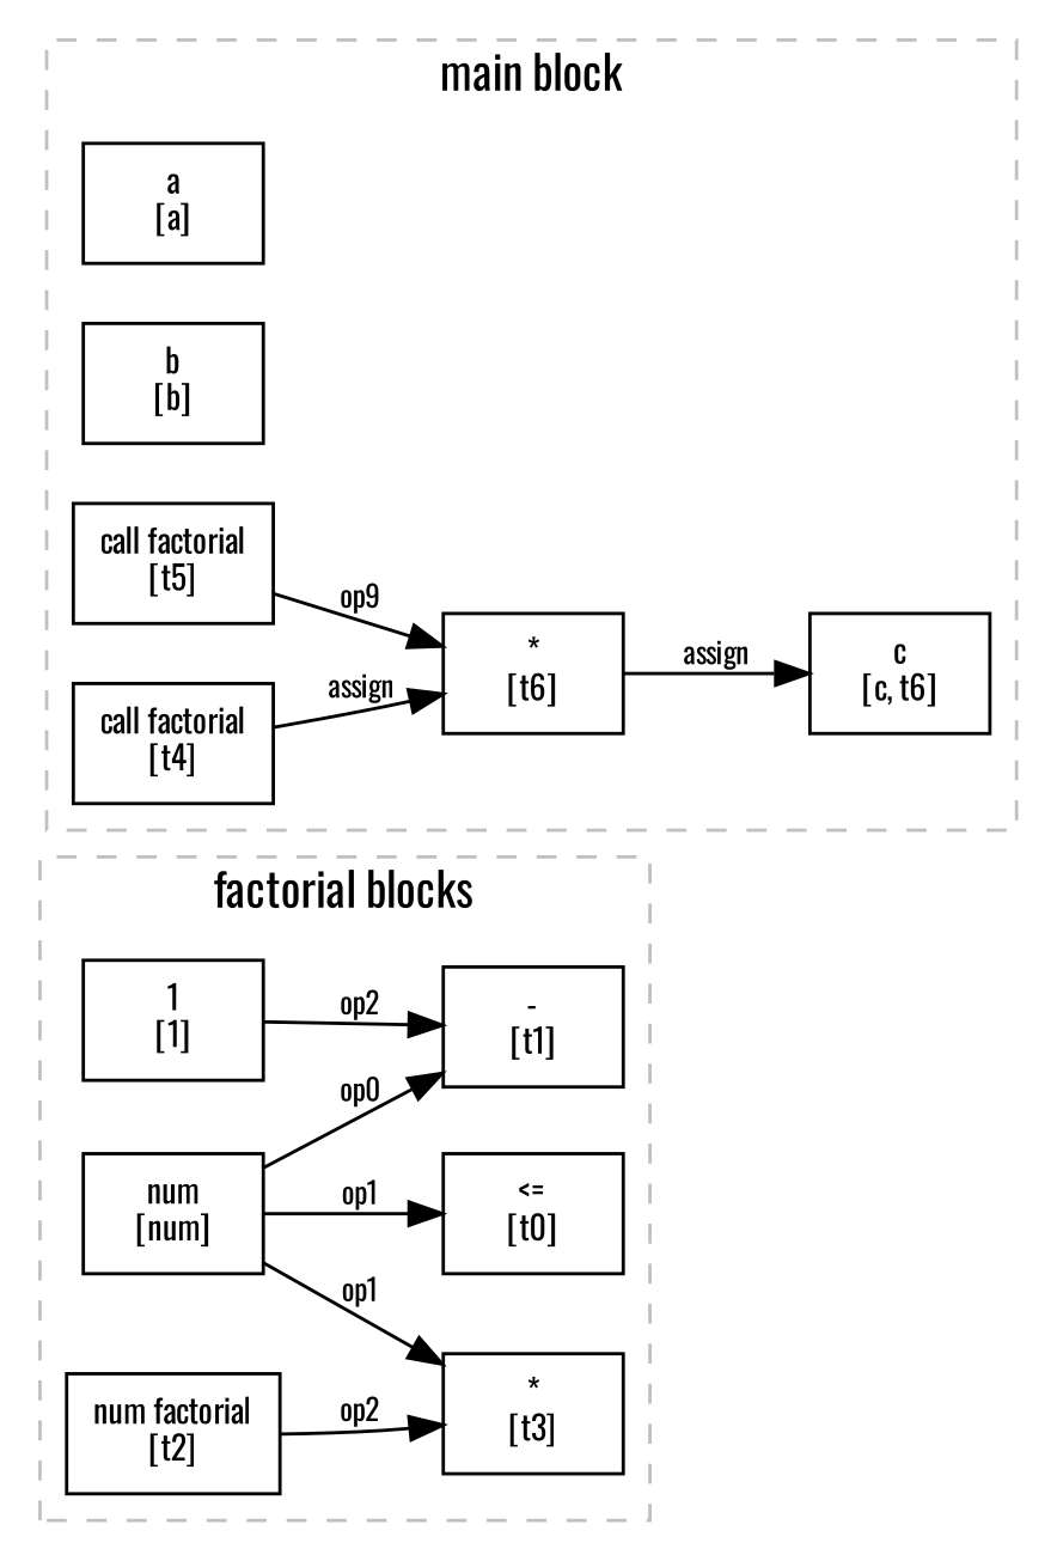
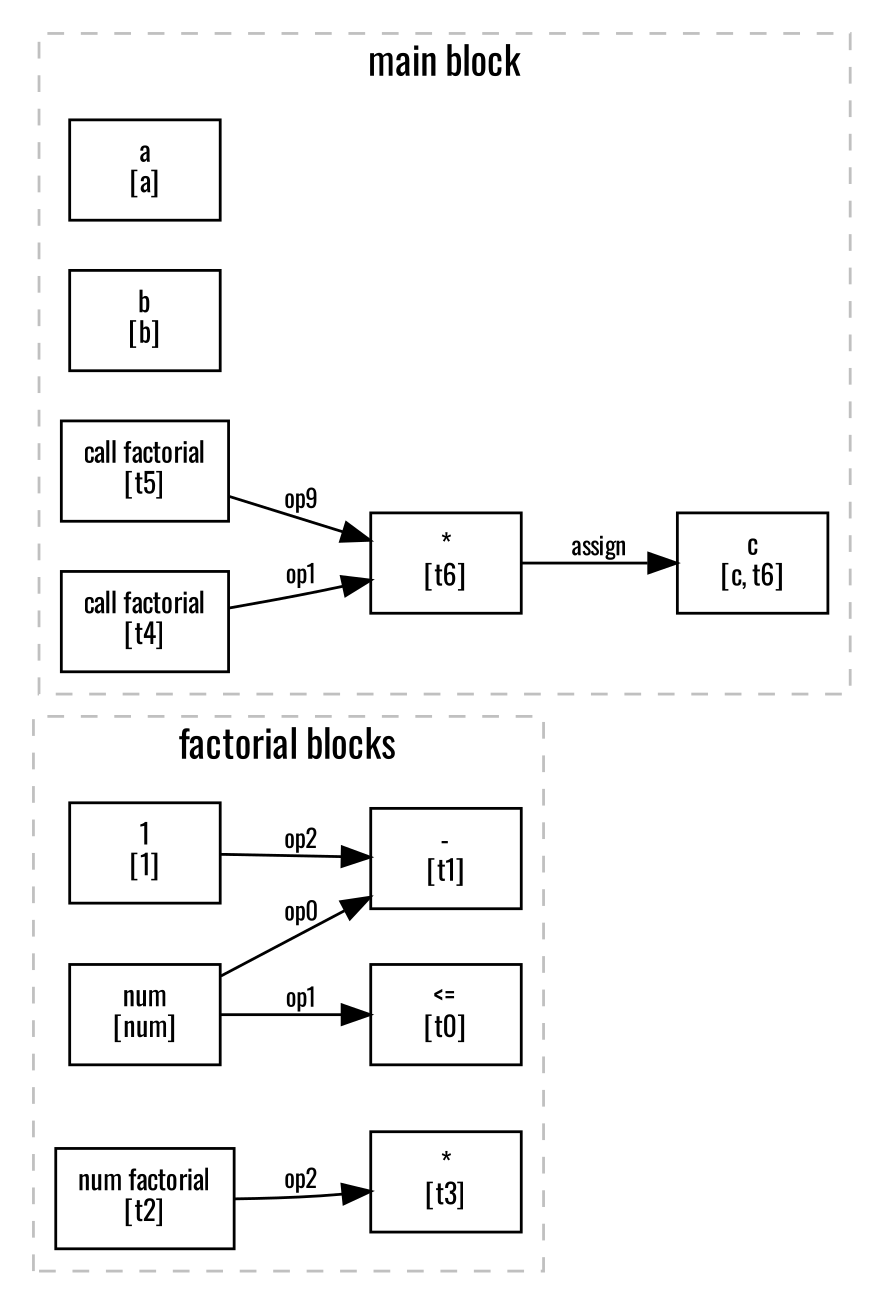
  digraph {
    compound=true
    fontname=Oswald
    rankdir=LR
    node [fontname=Oswald fontsize=10 shape=box]
    edge [fontname=Oswald fontsize=9]
    n1 [label="num\n[num]"]
    n2 [label="<=\n[t0]"]
    n3 [label="-\n[t1]"]
    n4 [label="*\n[t3]"]
    n5 [label="1\n[1]"]
    n6 [label="num factorial\n[t2]"]
    n7 [label="a\n[a]"]
    n8 [label="b\n[b]"]
    n9 [label="call factorial\n[t4]"]
    n10 [label="*\n[t6]"]
    n11 [label="call factorial\n[t5]"]
    n12 [label="c\n[c, t6]"]
    subgraph cluster_1 {
      color=grey
      label="factorial blocks"
      style=dashed
      n1
      n2
      n3
      n4
      n5
      n6
    }
    subgraph cluster_2 {
      color=grey
      label="main block"
      style=dashed
      n7
      n8
      n9
      n10
      n11
      n12
    }
    n1 -> n2 [label=op1]
    n1 -> n3 [label=op0]
-   n1 -> n4 [label=op1]
    n5 -> n3 [label=op2]
    n6 -> n4 [label=op2]
-   n9 -> n10 [label=assign]
+   n9 -> n10 [label=op1]
    n10 -> n12 [label=assign]
    n11 -> n10 [label=op9]
  }
